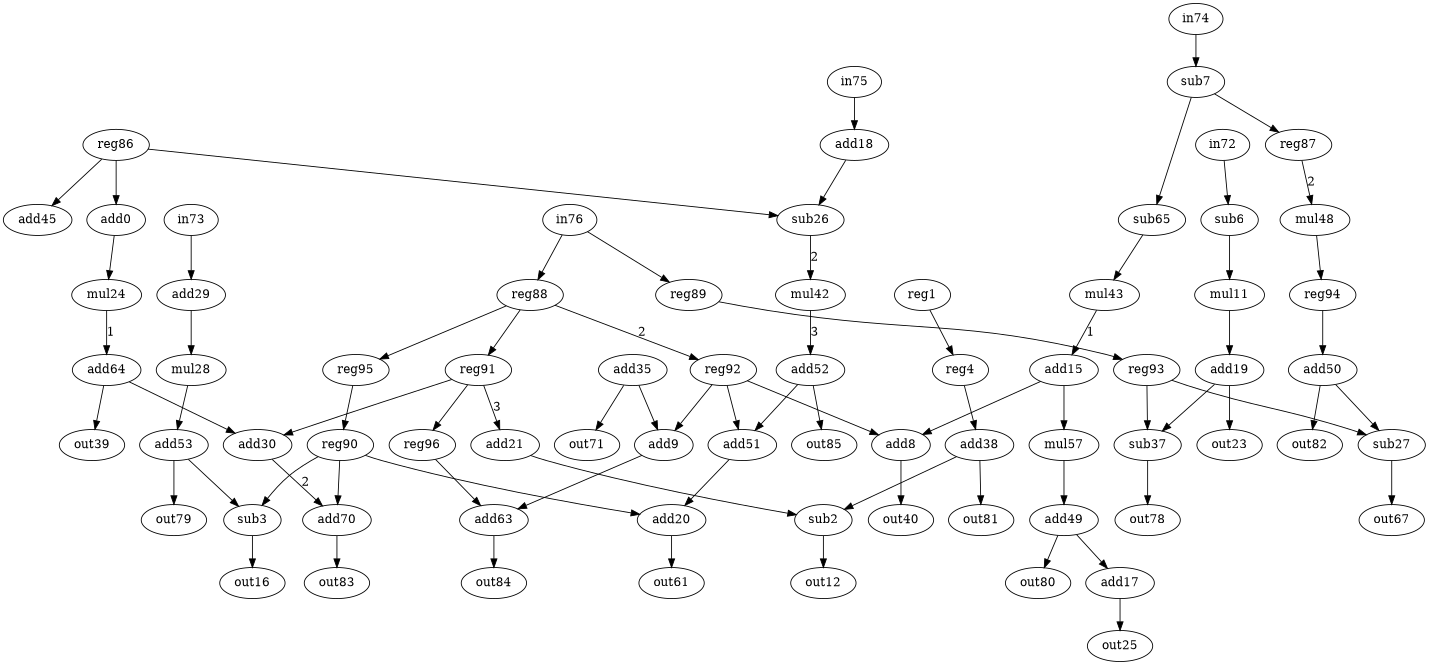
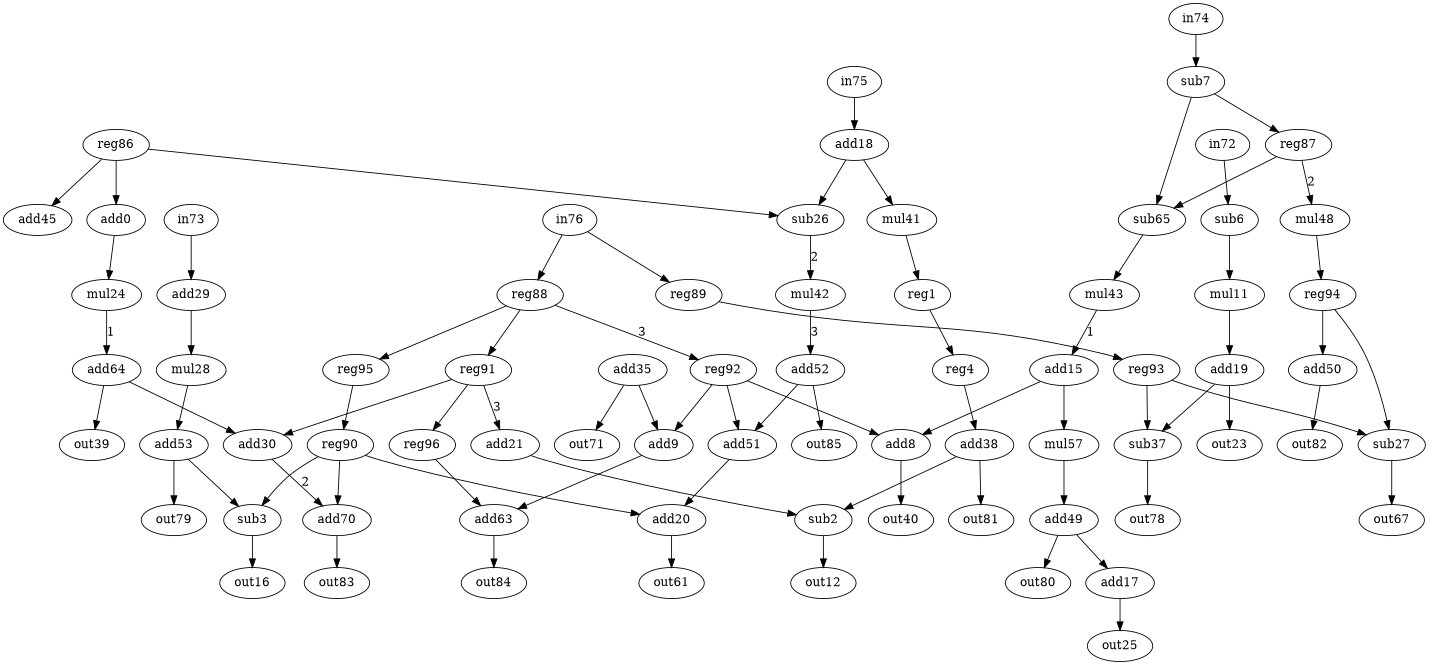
  strict digraph {
    node [alap=6 asap=6 op=out]
    edge [port=0 w=0]
    n1 [alap=3 asap=3 label=add0 op=addi value=2]
    n2 [alap=4 asap=4 label=mul24 op=muli value=2]
    n3 [alap=5 asap=5 label=add64 op=addi value=2]
    n4 [alap=3 asap=3 label=reg1 op=reg]
    n5 [alap=4 asap=4 label=reg4 op=reg]
    n6 [alap=5 asap=5 label=add38 op=addi value=2]
    n7 [label=sub2 op=sub]
    n8 [alap=7 asap=7 label=out12]
    n9 [alap=4 asap=4 label=sub3 op=sub]
    n10 [alap=5 asap=5 label=out16]
    n11 [label=out81]
    n12 [alap=1 asap=1 label=sub6 op=subi value=2]
    n13 [alap=2 asap=2 label=mul11 op=muli value=2]
    n14 [alap=3 asap=3 label=add19 op=addi value=2]
    n15 [alap=1 asap=1 label=sub7 op=subi value=2]
    n16 [alap=2 asap=2 label=reg87 op=reg]
    n17 [alap=3 asap=3 label=sub65 op=subi value=2]
    n18 [alap=2 asap=2 label=reg86 op=reg]
    n19 [alap=3 asap=3 label=sub26 op=sub]
    n20 [alap=3 asap=3 label=add45 op=addi value=2]
    n21 [alap=3 asap=3 label=mul48 op=muli value=2]
    n22 [label=add8 op=add]
    n23 [alap=7 asap=7 label=out40]
    n24 [label=add9 op=add]
    n25 [alap=7 asap=7 label=add63 op=add]
    n26 [alap=8 asap=8 label=out84]
    n27 [alap=4 asap=4 label=out23]
    n28 [alap=4 asap=4 label=sub37 op=sub]
    n29 [alap=5 asap=5 label=add15 op=addi value=2]
    n30 [label=mul57 op=muli value=2]
    n31 [alap=7 asap=7 label=add49 op=addi value=2]
    n32 [alap=8 asap=8 label=add17 op=addi value=2]
    n33 [alap=9 asap=9 label=out25]
    n34 [alap=1 asap=1 label=add18 op=addi value=2]
+   n35 [alap=2 asap=2 label=mul41 op=muli value=2]
    n36 [alap=4 asap=4 label=mul42 op=muli value=2]
    n37 [alap=5 asap=5 label=out78]
    n38 [alap=7 asap=7 label=add20 op=add]
    n39 [alap=8 asap=8 label=out61]
    n40 [alap=5 asap=3 label=add21 op=addi value=2]
    n41 [label=add30 op=add]
    n42 [label=out39]
    n43 [alap=5 asap=5 label=add52 op=addi value=2]
    n44 [label=sub27 op=sub]
    n45 [alap=7 asap=7 label=out67]
    n46 [alap=2 asap=2 label=mul28 op=muli value=2]
    n47 [alap=3 asap=3 label=add53 op=addi value=2]
    n48 [alap=4 asap=4 label=out79]
    n49 [alap=1 asap=1 label=add29 op=addi value=2]
    n50 [alap=7 asap=7 label=add70 op=add]
    n51 [alap=8 asap=8 label=out83]
    n52 [alap=5 asap=5 label=add35 op=addi value=2]
    n53 [label=out71]
    n54 [label=add51 op=add]
    n55 [label=out85]
    n56 [alap=4 asap=4 label=mul43 op=muli value=2]
    n57 [alap=4 asap=4 label=reg94 op=reg]
    n58 [alap=5 asap=5 label=add50 op=addi value=2]
    n59 [alap=8 asap=8 label=out80]
    n60 [label=out82]
    n61 [alap=0 asap=0 label=in72 op=in]
    n62 [alap=0 asap=0 label=in73 op=in]
    n63 [alap=0 asap=0 label=in74 op=in]
    n64 [alap=0 asap=0 label=in75 op=in]
    n65 [alap=0 asap=0 label=in76 op=in]
    n66 [alap=1 asap=1 label=reg88 op=reg]
    n67 [alap=2 asap=1 label=reg89 op=reg]
    n68 [alap=4 asap=2 label=reg91 op=reg]
    n69 [alap=5 asap=2 label=reg92 op=reg]
    n70 [alap=2 asap=2 label=reg95 op=reg]
    n71 [alap=3 asap=2 label=reg93 op=reg]
    n72 [asap=3 label=reg96 op=reg]
    n73 [alap=3 asap=3 label=reg90 op=reg]
    n1 -> n2
    n2 -> n3 [label=1 w=1]
    n3 -> n41
    n3 -> n42
    n4 -> n5
    n5 -> n6
    n6 -> n7 [port=1]
    n6 -> n11
    n7 -> n8
    n9 -> n10
    n12 -> n13
    n13 -> n14
    n14 -> n27
    n14 -> n28
    n15 -> n16
    n15 -> n17
+   n16 -> n17
    n16 -> n21 [label=2 w=1]
    n17 -> n56
    n18 -> n1
    n18 -> n19 [port=1]
    n18 -> n20
    n19 -> n36 [label=2 w=2]
    n21 -> n57
    n22 -> n23
    n24 -> n25
    n25 -> n26
    n28 -> n37
    n29 -> n22
    n29 -> n30
    n30 -> n31
    n31 -> n32
    n31 -> n59
    n32 -> n33
    n34 -> n19
+   n34 -> n35
+   n35 -> n4
    n36 -> n43 [label=3 w=3]
    n38 -> n39
    n40 -> n7
    n41 -> n50 [label=2 w=2]
    n43 -> n54
    n43 -> n55
    n44 -> n45
    n46 -> n47
    n47 -> n9
    n47 -> n48
    n49 -> n46
    n50 -> n51
    n52 -> n24
    n52 -> n53
    n54 -> n38
    n56 -> n29 [label=1 w=1]
    n57 -> n58
-   n58 -> n44
+   n57 -> n44
    n58 -> n60
    n61 -> n12
    n62 -> n49
    n63 -> n15
    n64 -> n34
    n65 -> n66
    n65 -> n67
    n66 -> n68
-   n66 -> n69 [label=2 w=2]
+   n66 -> n69 [label=3 w=2]
    n66 -> n70
    n67 -> n71
    n68 -> n40 [label=3 w=3]
    n68 -> n41 [port=1]
    n68 -> n72
    n69 -> n22 [port=1]
    n69 -> n24 [port=1]
    n69 -> n54 [port=1]
    n70 -> n73
    n71 -> n28 [port=1]
    n71 -> n44 [port=1]
    n72 -> n25 [port=1]
    n73 -> n9 [port=1]
    n73 -> n38 [port=1]
    n73 -> n50 [port=1]
  }
